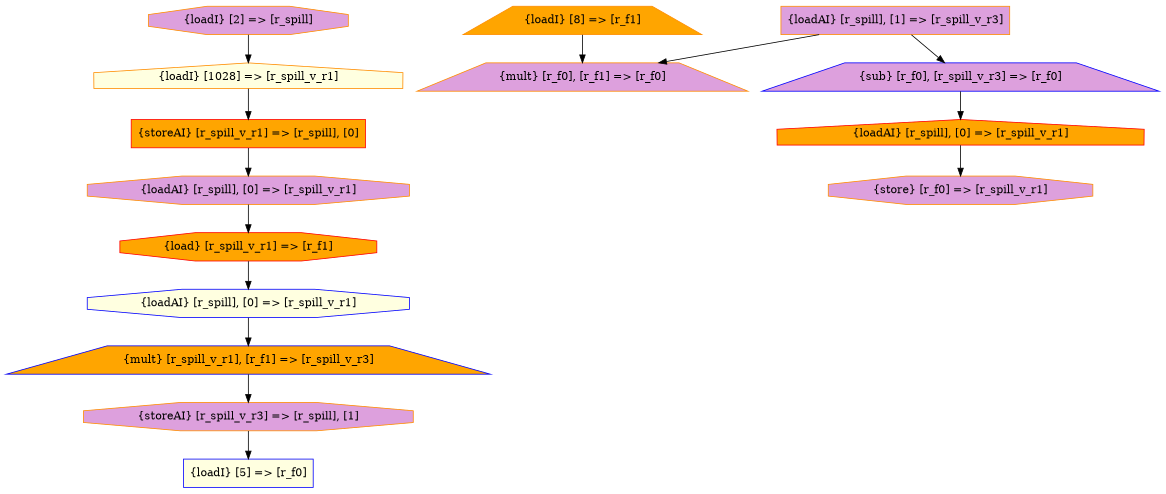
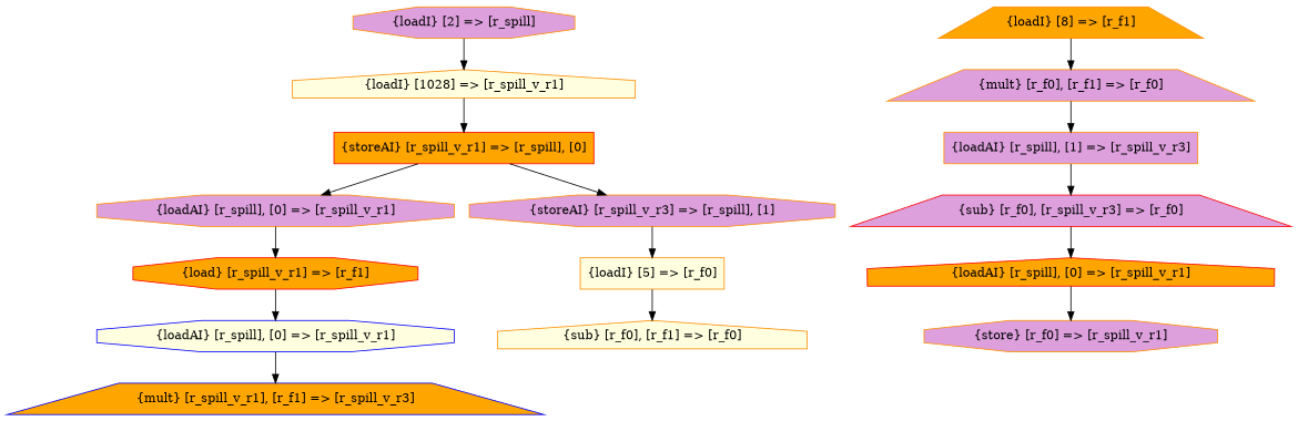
  digraph {
    node [color=darkorange fillcolor=plum shape=octagon style=filled]
    n1 [label="\{loadI\} \[2\] =\> \[r_spill\]"]
    n2 [fillcolor=lightyellow label="\{loadI\} \[1028\] =\> \[r_spill_v_r1\]" shape=house]
    n3 [color=red fillcolor=orange label="\{storeAI\} \[r_spill_v_r1\] =\> \[r_spill\], \[0\]" shape=box]
    n4 [label="\{loadAI\} \[r_spill\], \[0\] =\> \[r_spill_v_r1\]"]
    n5 [color=red fillcolor=orange label="\{load\} \[r_spill_v_r1\] =\> \[r_f1\]"]
    n6 [color=blue fillcolor=lightyellow label="\{loadAI\} \[r_spill\], \[0\] =\> \[r_spill_v_r1\]"]
    n7 [color=blue fillcolor=orange label="\{mult\} \[r_spill_v_r1\], \[r_f1\] =\> \[r_spill_v_r3\]" shape=trapezium]
    n8 [label="\{storeAI\} \[r_spill_v_r3\] =\> \[r_spill\], \[1\]"]
-   n9 [color=blue fillcolor=lightyellow label="\{loadI\} \[5\] =\> \[r_f0\]" shape=box]
+   n9 [fillcolor=lightyellow label="\{loadI\} \[5\] =\> \[r_f0\]" shape=box]
+   n10 [fillcolor=lightyellow label="\{sub\} \[r_f0\], \[r_f1\] =\> \[r_f0\]" shape=house]
    n11 [fillcolor=orange label="\{loadI\} \[8\] =\> \[r_f1\]" shape=trapezium]
    n12 [label="\{mult\} \[r_f0\], \[r_f1\] =\> \[r_f0\]" shape=trapezium]
    n13 [label="\{loadAI\} \[r_spill\], \[1\] =\> \[r_spill_v_r3\]" shape=box]
-   n14 [color=blue label="\{sub\} \[r_f0\], \[r_spill_v_r3\] =\> \[r_f0\]" shape=trapezium]
+   n14 [color=red label="\{sub\} \[r_f0\], \[r_spill_v_r3\] =\> \[r_f0\]" shape=trapezium]
    n15 [color=red fillcolor=orange label="\{loadAI\} \[r_spill\], \[0\] =\> \[r_spill_v_r1\]" shape=house]
    n16 [label="\{store\} \[r_f0\] =\> \[r_spill_v_r1\]"]
    n1 -> n2
    n2 -> n3
    n3 -> n4
    n4 -> n5
    n5 -> n6
    n6 -> n7
-   n7 -> n8
+   n3 -> n8
    n8 -> n9
+   n9 -> n10
    n11 -> n12
-   n13 -> n12
+   n12 -> n13
    n13 -> n14
    n14 -> n15
    n15 -> n16
  }
